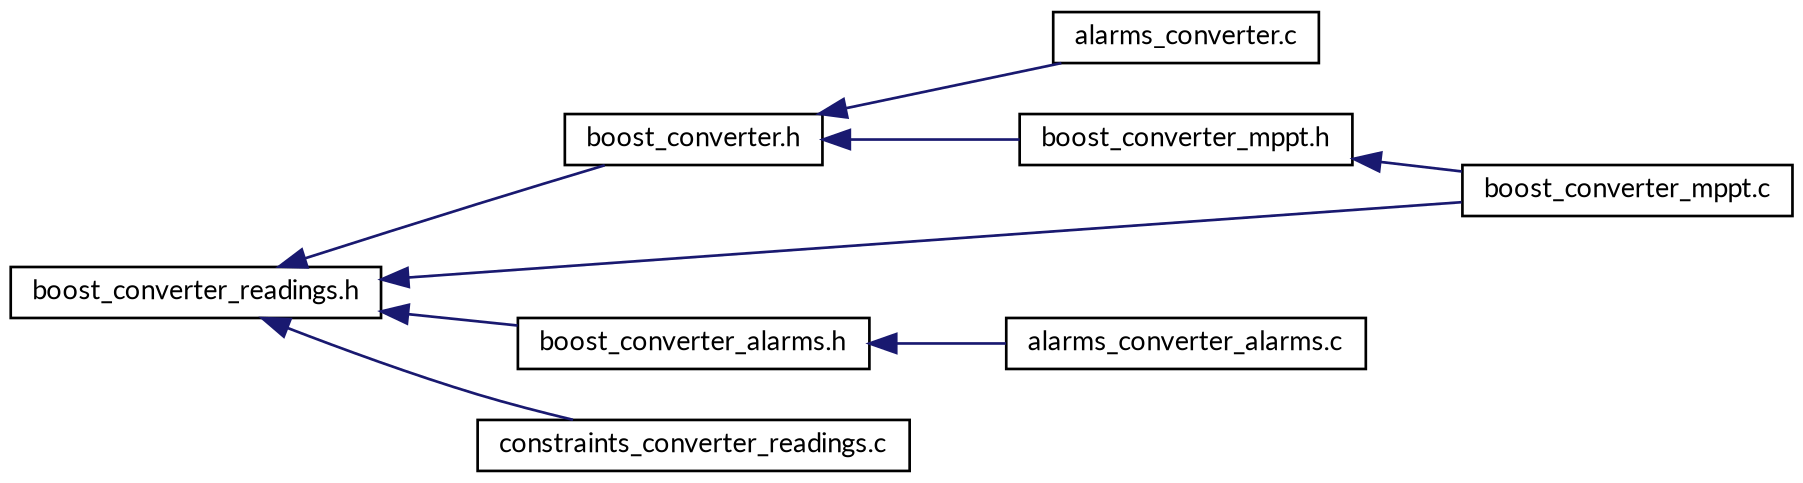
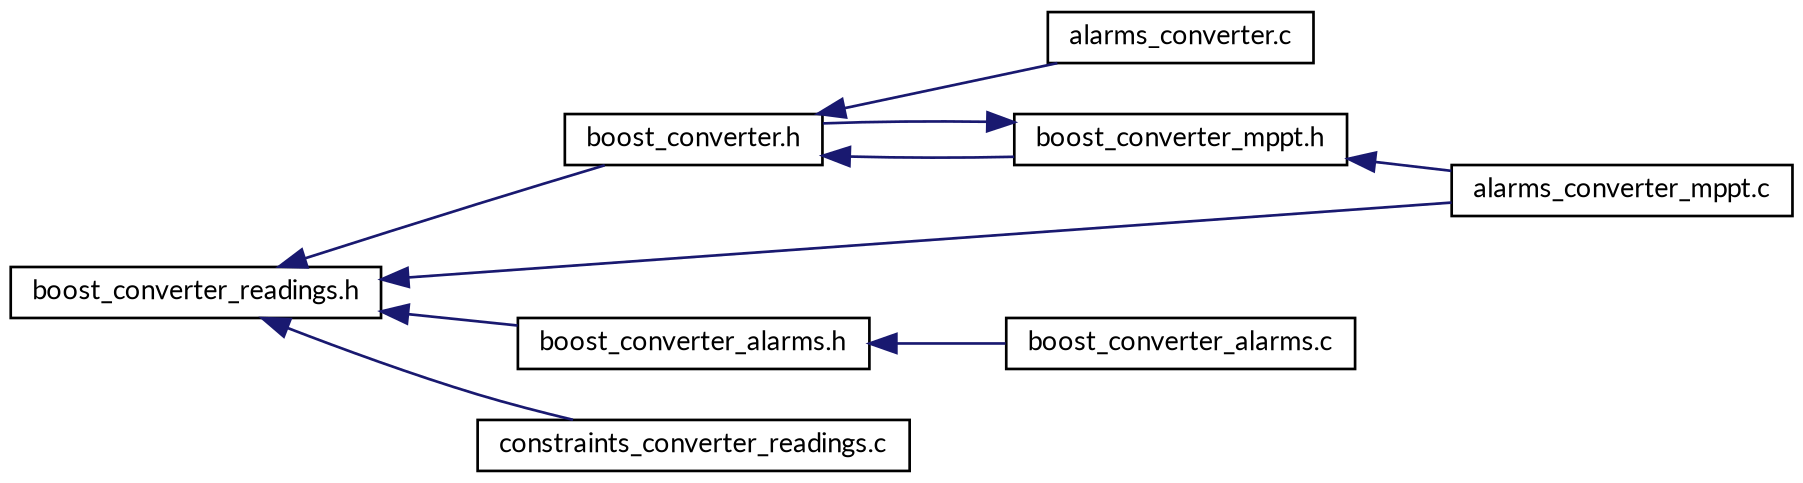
  digraph {
    fontname=Lato
    rankdir=LR
    node [color=black fillcolor=white fontname=Lato fontsize=10 shape=record style=filled]
    edge [color=midnightblue dir=back fontname=Lato fontsize=10 labelfontname=Helvetica labelfontsize=10 style=solid]
    n1 [height=0.2 label="boost_converter.h" width=0.4]
    n2 [height=0.2 label="alarms_converter.c" width=0.4]
    n3 [height=0.2 label="boost_converter_mppt.h" width=0.4]
-   n4 [height=0.2 label="boost_converter_mppt.c" width=0.4]
+   n4 [height=0.2 label="alarms_converter_mppt.c" width=0.4]
    n5 [height=0.2 label="boost_converter_readings.h" width=0.4]
    n6 [height=0.2 label="boost_converter_alarms.h" width=0.4]
    n7 [height=0.2 label="constraints_converter_readings.c" width=0.4]
-   n8 [height=0.2 label="alarms_converter_alarms.c" width=0.4]
+   n8 [height=0.2 label="boost_converter_alarms.c" width=0.4]
    n1 -> n2
    n1 -> n3
+   n3 -> n1
    n3 -> n4
    n5 -> n1
    n5 -> n4
    n5 -> n6
    n5 -> n7
    n6 -> n8
  }
